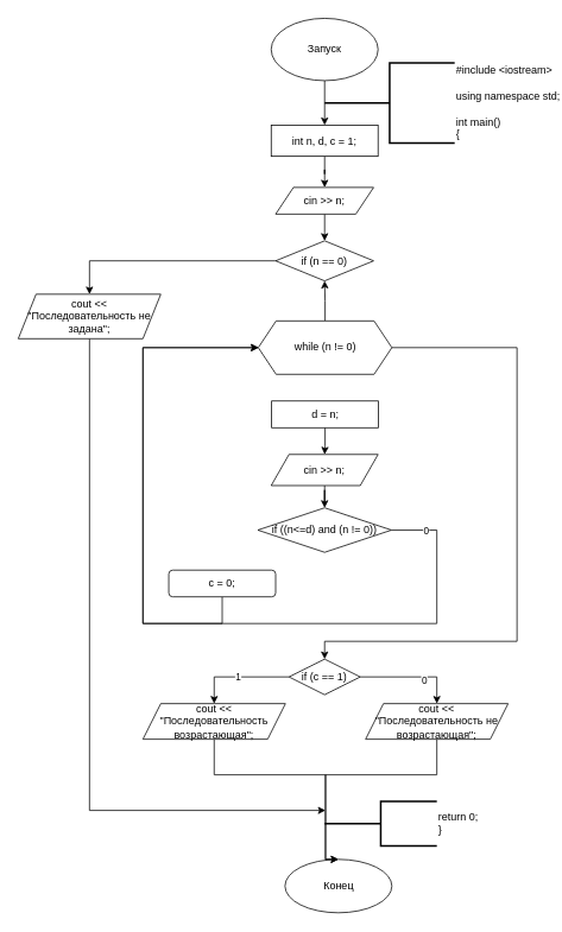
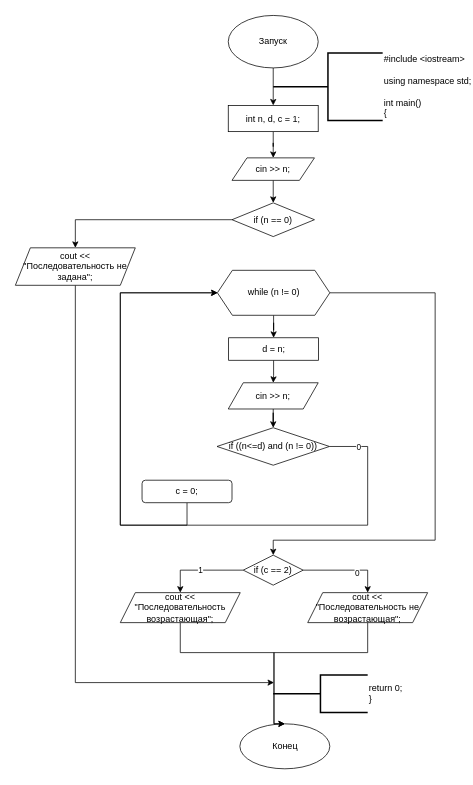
  <mxCell id="0" />
  <mxCell id="1" parent="0" />
  <mxCell id="2" value="" style="edgeStyle=orthogonalEdgeStyle;rounded=0;orthogonalLoop=1;jettySize=auto;html=1;" parent="1" source="3" target="5" edge="1"><mxGeometry relative="1" as="geometry" /></mxCell>
  <mxCell id="3" value="Запуск" style="ellipse;whiteSpace=wrap;html=1;" parent="1" vertex="1"><mxGeometry x="304" y="20" width="120" height="70" as="geometry" /></mxCell>
  <mxCell id="4" value="" style="edgeStyle=orthogonalEdgeStyle;rounded=0;orthogonalLoop=1;jettySize=auto;html=1;" parent="1" source="5" target="7" edge="1"><mxGeometry relative="1" as="geometry" /></mxCell>
  <mxCell id="5" value="int n, d, c = 1;" style="whiteSpace=wrap;html=1;" parent="1" vertex="1"><mxGeometry x="304" y="140" width="120" height="35" as="geometry" /></mxCell>
  <mxCell id="6" value="" style="edgeStyle=orthogonalEdgeStyle;rounded=0;orthogonalLoop=1;jettySize=auto;html=1;" parent="1" source="7" edge="1"><mxGeometry relative="1" as="geometry"><mxPoint x="364" y="270" as="targetPoint" /></mxGeometry></mxCell>
  <mxCell id="7" value="cin &gt;&gt; n;" style="shape=parallelogram;perimeter=parallelogramPerimeter;whiteSpace=wrap;html=1;fixedSize=1;" parent="1" vertex="1"><mxGeometry x="309" y="210" width="110" height="30" as="geometry" /></mxCell>
- <mxCell id="8" value="" style="edgeStyle=orthogonalEdgeStyle;rounded=0;orthogonalLoop=1;jettySize=auto;html=1;" parent="1" source="10" target="21" edge="1"><mxGeometry relative="1" as="geometry"><mxPoint x="365" y="470" as="targetPoint" /></mxGeometry></mxCell>
+ <mxCell id="8" value="" style="edgeStyle=orthogonalEdgeStyle;rounded=0;orthogonalLoop=1;jettySize=auto;html=1;" parent="1" source="10" target="24" edge="1"><mxGeometry relative="1" as="geometry"><mxPoint x="365" y="470" as="targetPoint" /></mxGeometry></mxCell>
  <mxCell id="9" style="edgeStyle=orthogonalEdgeStyle;rounded=0;orthogonalLoop=1;jettySize=auto;html=1;" parent="1" source="10" target="31" edge="1"><mxGeometry relative="1" as="geometry"><mxPoint x="364" y="750" as="targetPoint" /><Array as="points"><mxPoint x="580" y="390" /><mxPoint x="580" y="720" /><mxPoint x="364" y="720" /></Array></mxGeometry></mxCell>
  <mxCell id="10" value="while (n != 0)" style="shape=hexagon;perimeter=hexagonPerimeter2;whiteSpace=wrap;html=1;fixedSize=1;" parent="1" vertex="1"><mxGeometry x="289.5" y="360" width="150" height="60" as="geometry" /></mxCell>
  <mxCell id="11" style="edgeStyle=orthogonalEdgeStyle;rounded=0;orthogonalLoop=1;jettySize=auto;html=1;exitX=0.5;exitY=1;exitDx=0;exitDy=0;" edge="1" parent="1" source="22"><mxGeometry relative="1" as="geometry"><mxPoint x="365" y="910" as="targetPoint" /><Array as="points"><mxPoint x="100" y="910" /></Array></mxGeometry></mxCell>
  <mxCell id="12" value="Конец" style="ellipse;whiteSpace=wrap;html=1;" parent="1" vertex="1"><mxGeometry x="319.5" y="965" width="120" height="60" as="geometry" /></mxCell>
  <mxCell id="13" value="return 0;&#10;}" style="strokeWidth=2;html=1;shape=mxgraph.flowchart.annotation_2;align=left;labelPosition=right;pointerEvents=1;" parent="1" vertex="1"><mxGeometry x="364" y="900" width="126" height="50" as="geometry" /></mxCell>
  <mxCell id="14" value="&lt;div&gt;&lt;span&gt;#include &amp;lt;iostream&amp;gt;&lt;/span&gt;&lt;br&gt;&lt;/div&gt;&lt;br&gt;using namespace std;&lt;br&gt;&lt;br&gt;int main()&lt;br&gt;{" style="strokeWidth=2;html=1;shape=mxgraph.flowchart.annotation_2;align=left;labelPosition=right;pointerEvents=1;" parent="1" vertex="1"><mxGeometry x="364" y="70" width="146" height="90" as="geometry" /></mxCell>
  <mxCell id="15" value="" style="edgeStyle=orthogonalEdgeStyle;rounded=0;orthogonalLoop=1;jettySize=auto;html=1;" edge="1" parent="1" source="17"><mxGeometry relative="1" as="geometry"><mxPoint x="290" y="390" as="targetPoint" /><Array as="points"><mxPoint x="490" y="595" /><mxPoint x="490" y="700" /><mxPoint x="160" y="700" /><mxPoint x="160" y="390" /></Array></mxGeometry></mxCell>
  <mxCell id="16" value="0" style="edgeLabel;html=1;align=center;verticalAlign=middle;resizable=0;points=[];" vertex="1" connectable="0" parent="15"><mxGeometry x="-0.078" y="-2" relative="1" as="geometry"><mxPoint x="258" y="-103" as="offset" /></mxGeometry></mxCell>
  <mxCell id="17" value="if ((n&lt;=d) and (n != 0))" style="rhombus;whiteSpace=wrap;html=1;" vertex="1" parent="1"><mxGeometry x="289" y="570" width="150" height="50" as="geometry" /></mxCell>
  <mxCell id="18" style="edgeStyle=orthogonalEdgeStyle;rounded=0;orthogonalLoop=1;jettySize=auto;html=1;entryX=0;entryY=0.5;entryDx=0;entryDy=0;" edge="1" parent="1" source="19" target="10"><mxGeometry relative="1" as="geometry"><Array as="points"><mxPoint x="249" y="700" /><mxPoint x="160" y="700" /><mxPoint x="160" y="390" /></Array></mxGeometry></mxCell>
  <mxCell id="19" value="c = 0;" style="whiteSpace=wrap;html=1;rounded=1;" vertex="1" parent="1"><mxGeometry x="189" y="640" width="120" height="30" as="geometry" /></mxCell>
  <mxCell id="20" value="" style="edgeStyle=orthogonalEdgeStyle;rounded=0;orthogonalLoop=1;jettySize=auto;html=1;" edge="1" parent="1" source="21" target="22"><mxGeometry relative="1" as="geometry" /></mxCell>
  <mxCell id="21" value="if (n == 0)" style="rhombus;whiteSpace=wrap;html=1;" vertex="1" parent="1"><mxGeometry x="309" y="270" width="110" height="45" as="geometry" /></mxCell>
  <mxCell id="22" value="cout &lt;&lt; &quot;Последовательность не задана&quot;;" style="shape=parallelogram;perimeter=parallelogramPerimeter;whiteSpace=wrap;html=1;fixedSize=1;" vertex="1" parent="1"><mxGeometry x="20" y="330" width="160" height="50" as="geometry" /></mxCell>
  <mxCell id="23" value="" style="edgeStyle=orthogonalEdgeStyle;rounded=0;orthogonalLoop=1;jettySize=auto;html=1;" edge="1" parent="1" source="24" target="26"><mxGeometry relative="1" as="geometry" /></mxCell>
  <mxCell id="24" value="d = n;" style="rounded=0;whiteSpace=wrap;html=1;" vertex="1" parent="1"><mxGeometry x="304.5" y="450" width="120" height="30" as="geometry" /></mxCell>
  <mxCell id="25" value="" style="edgeStyle=orthogonalEdgeStyle;rounded=0;orthogonalLoop=1;jettySize=auto;html=1;" edge="1" parent="1" source="26" target="17"><mxGeometry relative="1" as="geometry" /></mxCell>
  <mxCell id="26" value="cin &gt;&gt; n;" style="shape=parallelogram;perimeter=parallelogramPerimeter;whiteSpace=wrap;html=1;fixedSize=1;rounded=0;" vertex="1" parent="1"><mxGeometry x="304" y="510" width="120" height="35" as="geometry" /></mxCell>
  <mxCell id="27" style="edgeStyle=orthogonalEdgeStyle;rounded=0;orthogonalLoop=1;jettySize=auto;html=1;" edge="1" parent="1" source="31" target="33"><mxGeometry relative="1" as="geometry"><mxPoint x="290" y="790" as="targetPoint" /></mxGeometry></mxCell>
  <mxCell id="28" value="1" style="edgeLabel;html=1;align=center;verticalAlign=middle;resizable=0;points=[];" vertex="1" connectable="0" parent="27"><mxGeometry x="0.018" y="-1" relative="1" as="geometry"><mxPoint as="offset" /></mxGeometry></mxCell>
  <mxCell id="29" style="edgeStyle=orthogonalEdgeStyle;rounded=0;orthogonalLoop=1;jettySize=auto;html=1;entryX=0.5;entryY=0;entryDx=0;entryDy=0;" edge="1" parent="1" source="31" target="35"><mxGeometry relative="1" as="geometry"><mxPoint x="500" y="790" as="targetPoint" /><Array as="points"><mxPoint x="490" y="760" /></Array></mxGeometry></mxCell>
  <mxCell id="30" value="0" style="edgeLabel;html=1;align=center;verticalAlign=middle;resizable=0;points=[];" vertex="1" connectable="0" parent="29"><mxGeometry x="0.222" y="-3" relative="1" as="geometry"><mxPoint as="offset" /></mxGeometry></mxCell>
- <mxCell id="31" value="if (c == 1)" style="rhombus;whiteSpace=wrap;html=1;" vertex="1" parent="1"><mxGeometry x="324" y="740" width="80" height="40" as="geometry" /></mxCell>
+ <mxCell id="31" value="if (c == 2)" style="rhombus;whiteSpace=wrap;html=1;" vertex="1" parent="1"><mxGeometry x="324" y="740" width="80" height="40" as="geometry" /></mxCell>
  <mxCell id="32" style="edgeStyle=orthogonalEdgeStyle;rounded=0;orthogonalLoop=1;jettySize=auto;html=1;entryX=0.5;entryY=0;entryDx=0;entryDy=0;" edge="1" parent="1" source="33" target="12"><mxGeometry relative="1" as="geometry"><mxPoint x="350" y="870" as="targetPoint" /><Array as="points"><mxPoint x="240" y="870" /><mxPoint x="365" y="870" /></Array></mxGeometry></mxCell>
  <mxCell id="33" value="cout &lt;&lt; &quot;Последовательность возрастающая&quot;;" style="shape=parallelogram;perimeter=parallelogramPerimeter;whiteSpace=wrap;html=1;fixedSize=1;" vertex="1" parent="1"><mxGeometry x="160" y="790" width="160" height="40" as="geometry" /></mxCell>
  <mxCell id="34" style="edgeStyle=orthogonalEdgeStyle;rounded=0;orthogonalLoop=1;jettySize=auto;html=1;entryX=0.5;entryY=0;entryDx=0;entryDy=0;" edge="1" parent="1" source="35" target="12"><mxGeometry relative="1" as="geometry"><Array as="points"><mxPoint x="490" y="870" /><mxPoint x="365" y="870" /></Array></mxGeometry></mxCell>
  <mxCell id="35" value="cout &lt;&lt; &quot;Последовательность не возрастающая&quot;;" style="shape=parallelogram;perimeter=parallelogramPerimeter;whiteSpace=wrap;html=1;fixedSize=1;" vertex="1" parent="1"><mxGeometry x="410" y="790" width="160" height="40" as="geometry" /></mxCell>
